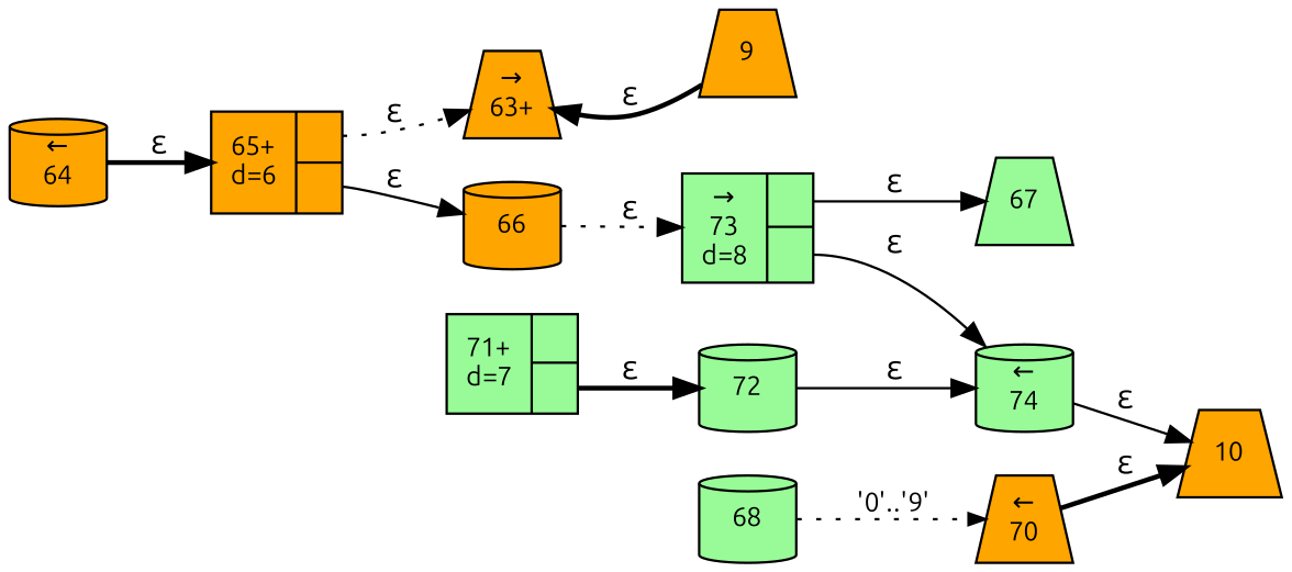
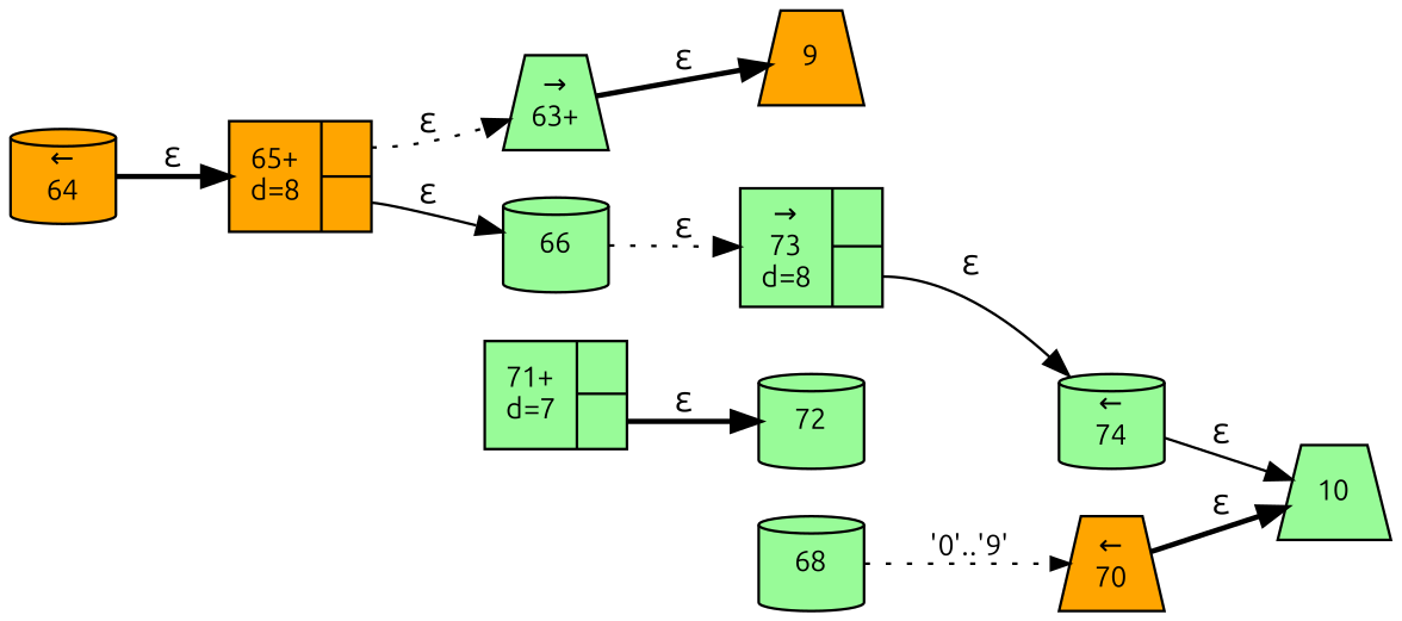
  digraph {
    fontname=Ubuntu
    rankdir=LR
    node [fillcolor=palegreen fixedsize=true fontname=Ubuntu fontsize=11 shape=trapezium style=filled peripheries=1]
    edge [fontname=Ubuntu style=solid]
-   n1 [fillcolor=orange label=10 width=.6 peripheries=""]
+   n1 [label=10 width=.6 peripheries=""]
    n2 [fillcolor=orange label="&larr;\n64" shape=cylinder width=.55]
-   n3 [fillcolor=orange fixedsize=false label="{65+\nd=6|{<p0>|<p1>}}" shape=record]
-   n4 [fillcolor=orange label=66 shape=cylinder width=.55]
-   n5 [fillcolor=orange label="&rarr;\n63+" width=.55]
+   n3 [fillcolor=orange fixedsize=false label="{65+\nd=8|{<p0>|<p1>}}" shape=record]
+   n4 [label=66 shape=cylinder width=.55]
+   n5 [label="&rarr;\n63+" width=.55]
    n6 [fixedsize=false label="{&rarr;\n73\nd=8|{<p0>|<p1>}}" shape=record]
-   n7 [label=67 width=.55]
    n8 [label="&larr;\n74" shape=cylinder width=.55]
    n9 [label=68 shape=cylinder width=.55]
    n10 [fillcolor=orange label="&larr;\n70" width=.55]
    n11 [fixedsize=false label="{71+\nd=7|{<p0>|<p1>}}" shape=record]
    n12 [label=72 shape=cylinder width=.55]
    n13 [fillcolor=orange label=9 width=.55]
    n2 -> n3 [label="&epsilon;" style=bold]
    n3 -> n4 [label="&epsilon;" tailport=p1]
    n3 -> n5 [label="&epsilon;" style=dotted tailport=p0]
    n4 -> n6 [label="&epsilon;" style=dotted]
-   n6 -> n7 [label="&epsilon;" tailport=p0]
    n6 -> n8 [label="&epsilon;" tailport=p1]
    n8 -> n1 [label="&epsilon;"]
    n9 -> n10 [arrowhead=normal arrowsize=.7 fontsize=11 label="'0'..'9'" style=dotted]
    n10 -> n1 [label="&epsilon;" style=bold]
    n11 -> n12 [label="&epsilon;" style=bold tailport=p1]
-   n12 -> n8 [label="&epsilon;"]
-   n13 -> n5 [label="&epsilon;" style=bold]
+   n5 -> n13 [label="&epsilon;" style=bold]
  }
